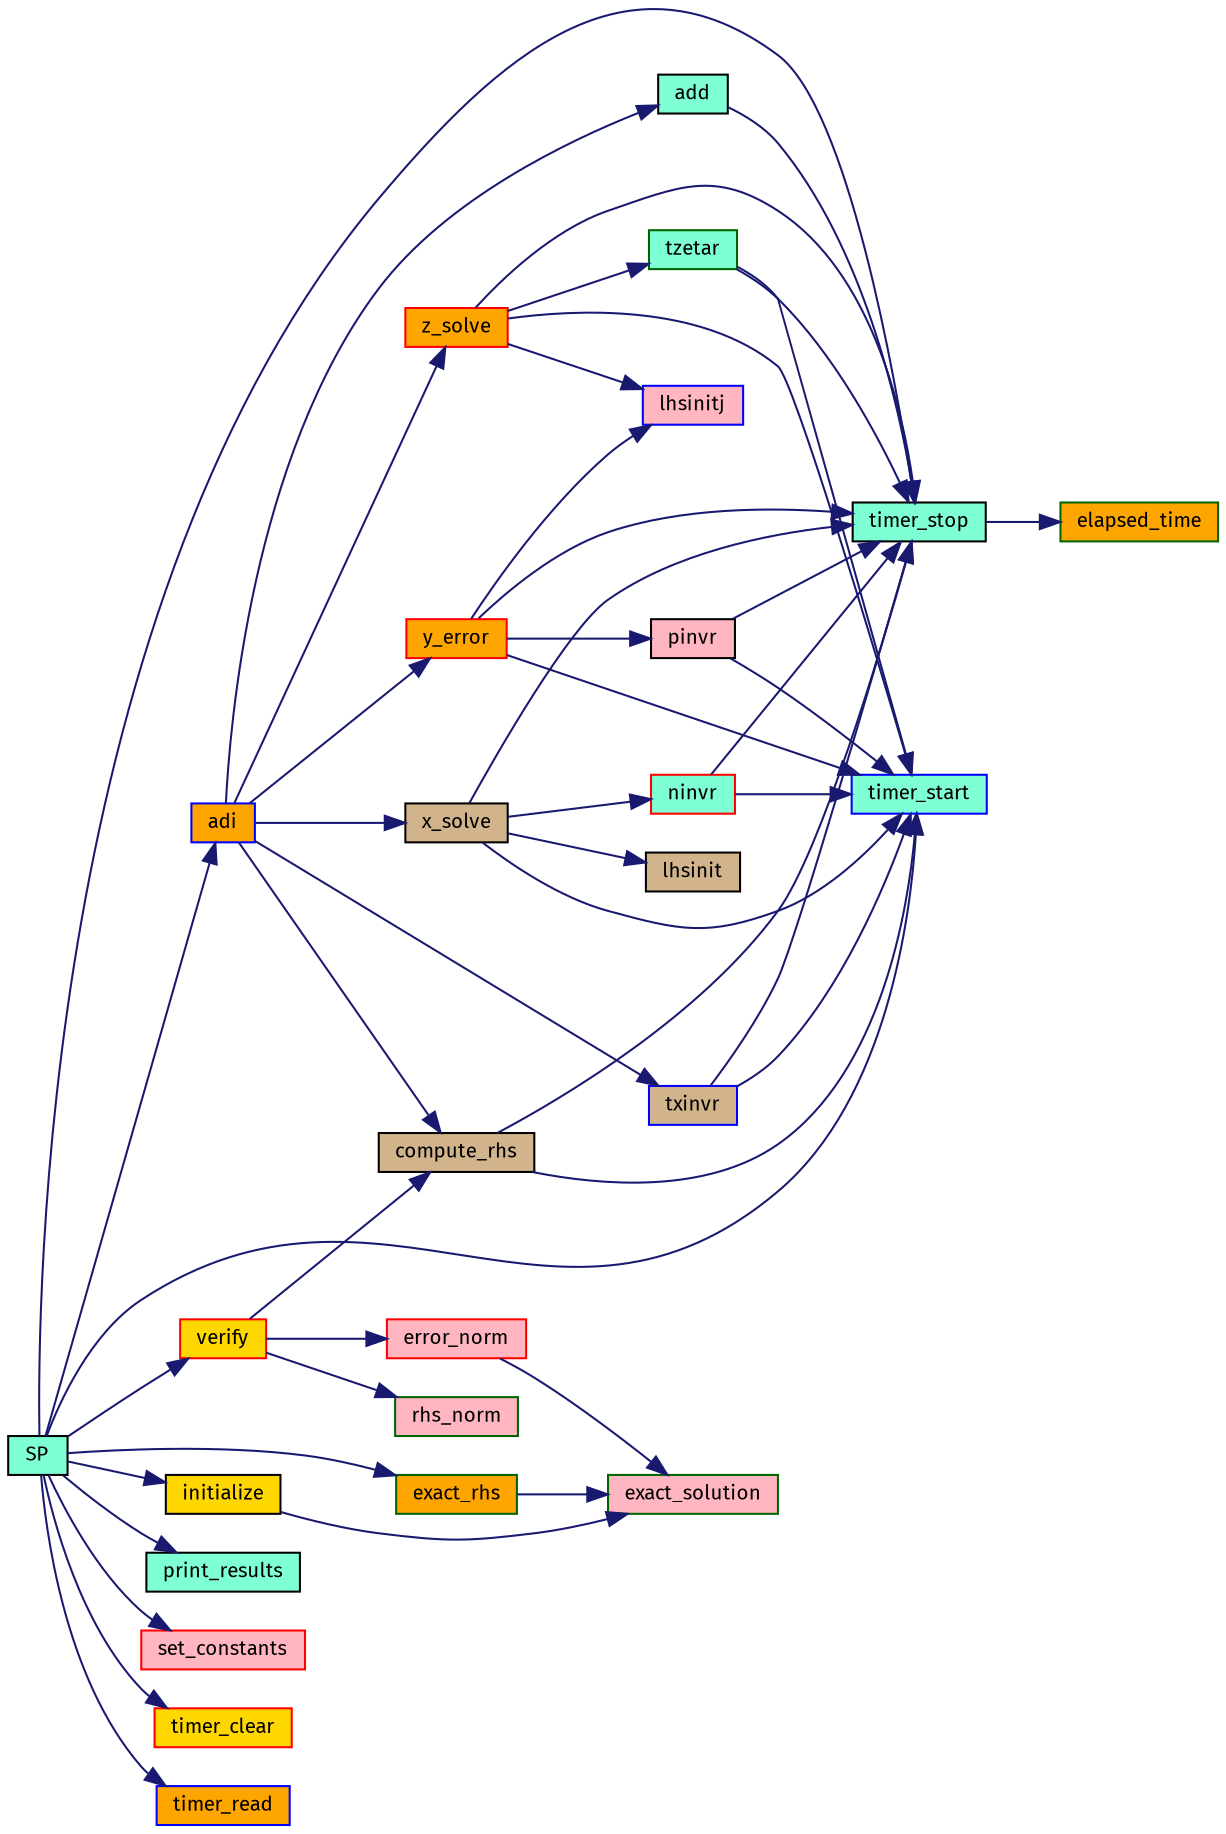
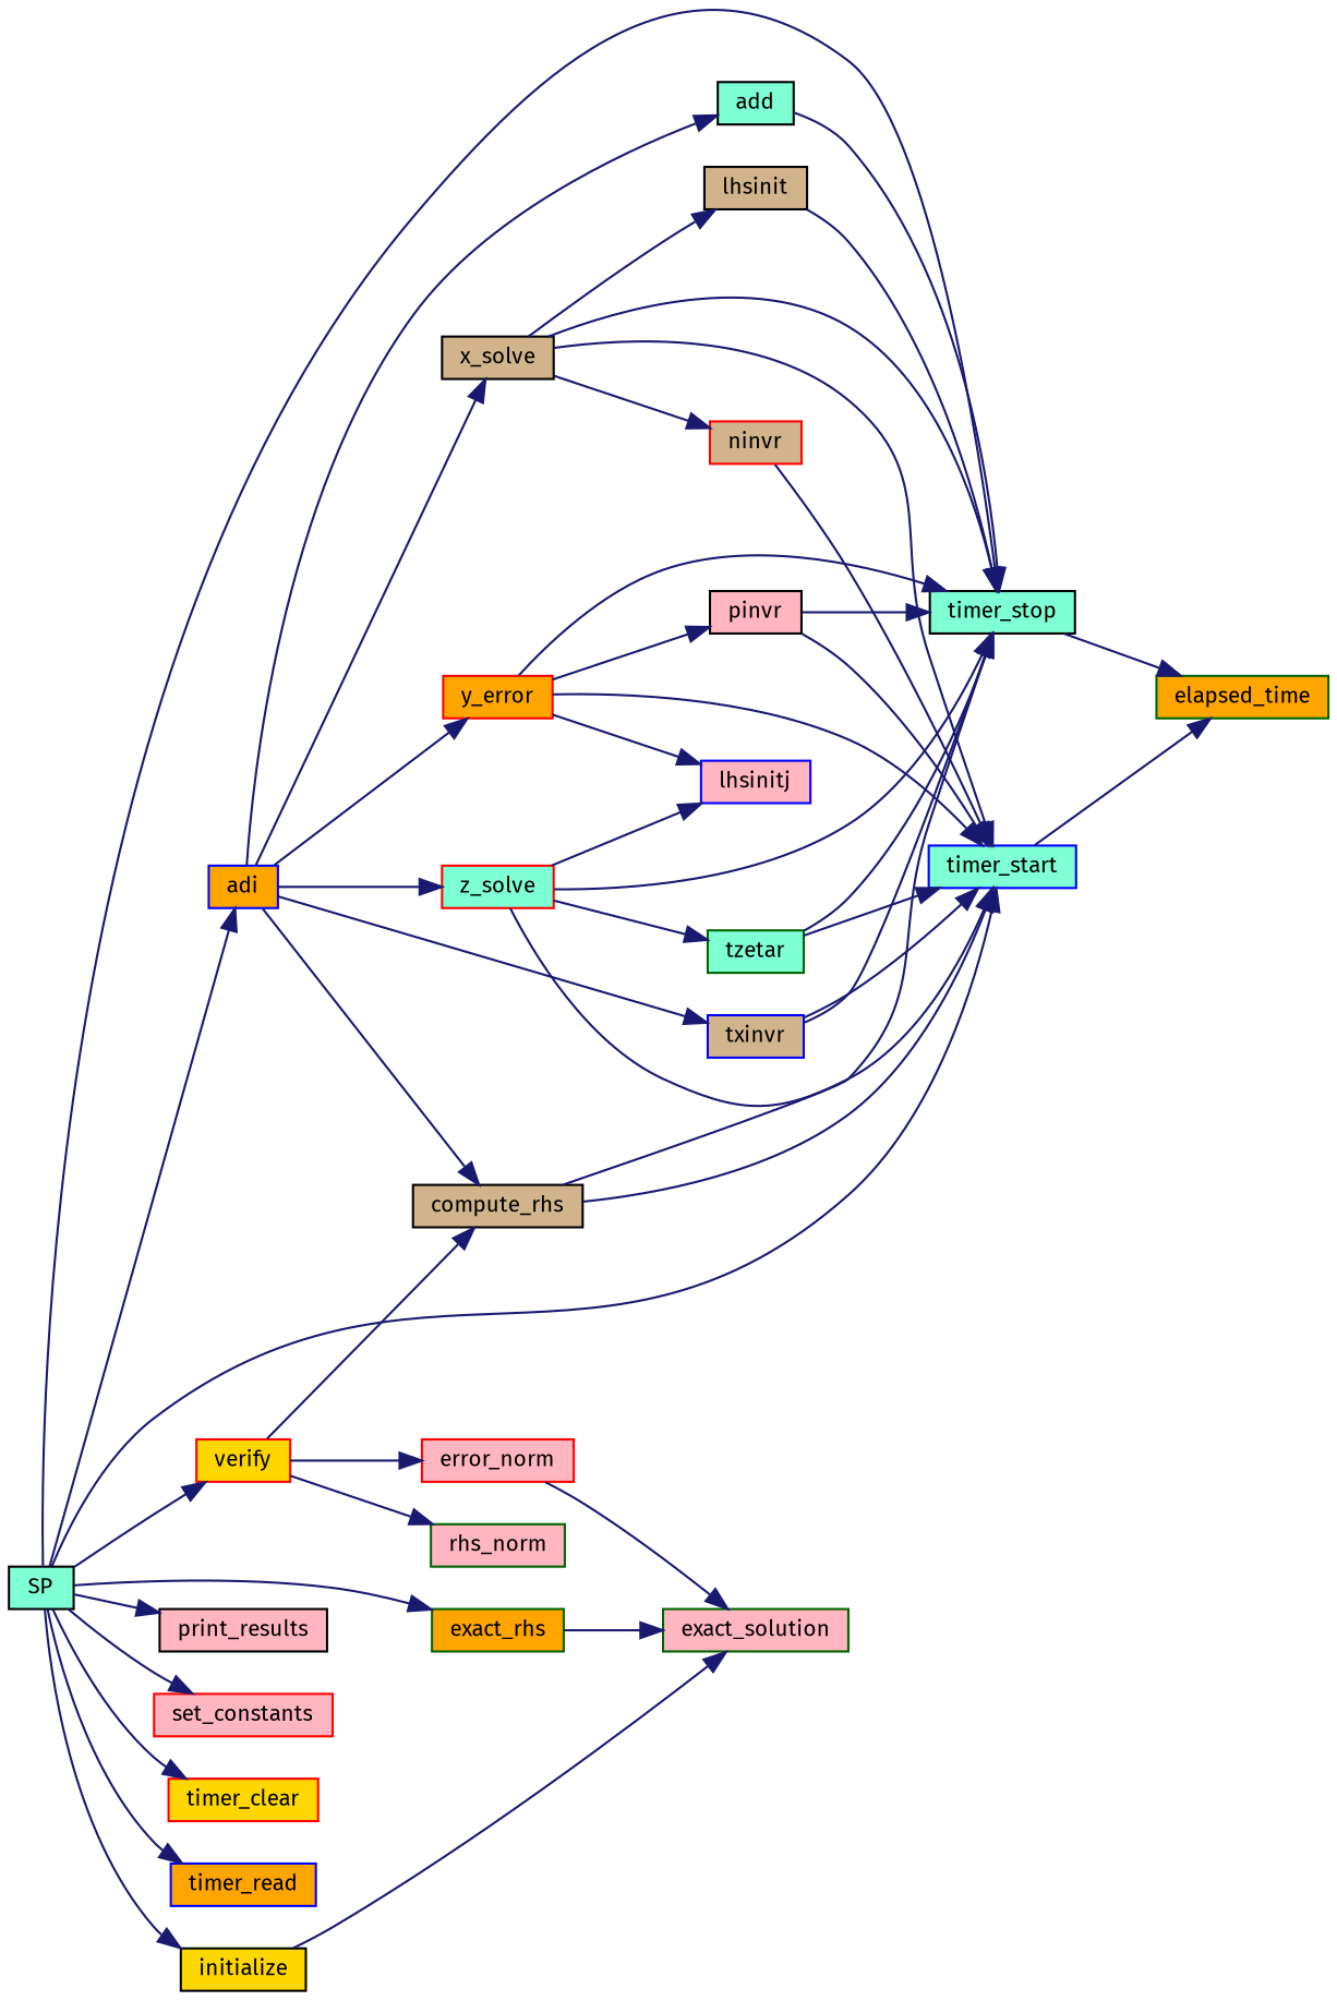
  digraph {
    fontname="Fira Sans"
    rankdir=LR
    node [color=black fillcolor=lightpink fontname="Fira Sans" fontsize=10 shape=record style=filled]
    edge [color=midnightblue fontname="Fira Sans" fontsize=10 labelfontname=Helvetica labelfontsize=10 style=solid]
    n1 [fillcolor=aquamarine fontcolor=black height=0.2 label=SP width=0.4]
    n2 [color=blue fillcolor=orange height=0.2 label=adi width=0.4]
    n3 [color=blue fillcolor=aquamarine height=0.2 label=timer_start width=0.4]
    n4 [fillcolor=aquamarine height=0.2 label=timer_stop width=0.4]
    n5 [color=darkgreen fillcolor=orange height=0.2 label=exact_rhs width=0.4]
    n6 [fillcolor=gold height=0.2 label=initialize width=0.4]
-   n7 [fillcolor=aquamarine height=0.2 label=print_results width=0.4]
+   n7 [height=0.2 label=print_results width=0.4]
    n8 [color=red height=0.2 label=set_constants width=0.4]
    n9 [color=red fillcolor=gold height=0.2 label=timer_clear width=0.4]
    n10 [color=blue fillcolor=orange height=0.2 label=timer_read width=0.4]
    n11 [color=red fillcolor=gold height=0.2 label=verify width=0.4]
    n12 [fillcolor=aquamarine height=0.2 label=add width=0.4]
    n13 [fillcolor=tan height=0.2 label=compute_rhs width=0.4]
    n14 [color=blue fillcolor=tan height=0.2 label=txinvr width=0.4]
    n15 [fillcolor=tan height=0.2 label=x_solve width=0.4]
    n16 [color=red fillcolor=orange height=0.2 label=y_error width=0.4]
-   n17 [color=red fillcolor=orange height=0.2 label=z_solve width=0.4]
+   n17 [color=red fillcolor=aquamarine height=0.2 label=z_solve width=0.4]
    n18 [color=darkgreen fillcolor=orange height=0.2 label=elapsed_time width=0.4]
    n19 [color=darkgreen height=0.2 label=exact_solution width=0.4]
    n20 [color=red height=0.2 label=error_norm width=0.4]
    n21 [color=darkgreen height=0.2 label=rhs_norm width=0.4]
    n22 [fillcolor=tan height=0.2 label=lhsinit width=0.4]
-   n23 [color=red fillcolor=aquamarine height=0.2 label=ninvr width=0.4]
+   n23 [color=red fillcolor=tan height=0.2 label=ninvr width=0.4]
    n24 [color=blue height=0.2 label=lhsinitj width=0.4]
    n25 [height=0.2 label=pinvr width=0.4]
    n26 [color=darkgreen fillcolor=aquamarine height=0.2 label=tzetar width=0.4]
    n1 -> n2
    n1 -> n3
    n1 -> n4
    n1 -> n5
    n1 -> n6
    n1 -> n7
    n1 -> n8
    n1 -> n9
    n1 -> n10
    n1 -> n11
    n2 -> n12
    n2 -> n13
    n2 -> n14
    n2 -> n15
    n2 -> n16
    n2 -> n17
+   n3 -> n18
    n4 -> n18
    n5 -> n19
    n6 -> n19
    n11 -> n13
    n11 -> n20
    n11 -> n21
    n12 -> n4
    n13 -> n3
    n13 -> n4
    n14 -> n3
    n14 -> n4
    n15 -> n3
    n15 -> n4
    n15 -> n22
    n15 -> n23
    n16 -> n3
    n16 -> n4
    n16 -> n24
    n16 -> n25
    n17 -> n3
    n17 -> n4
    n17 -> n24
    n17 -> n26
    n20 -> n19
    n23 -> n3
-   n23 -> n4
+   n22 -> n4
    n25 -> n3
    n25 -> n4
    n26 -> n3
    n26 -> n4
  }
